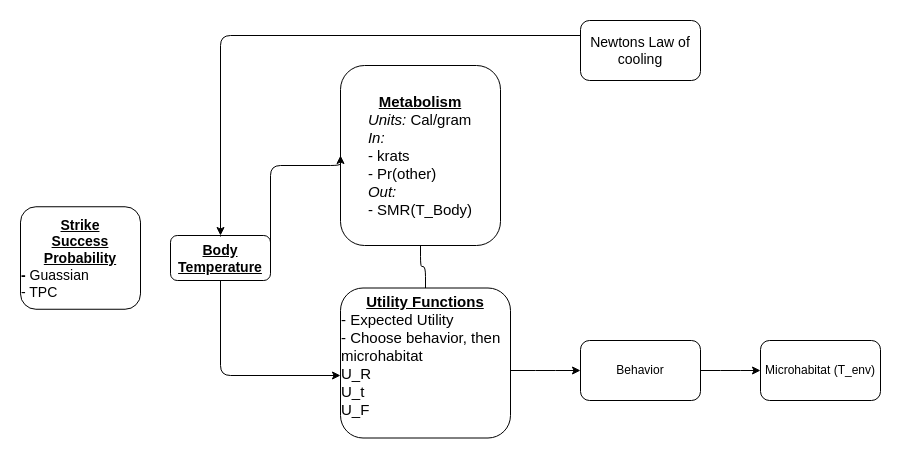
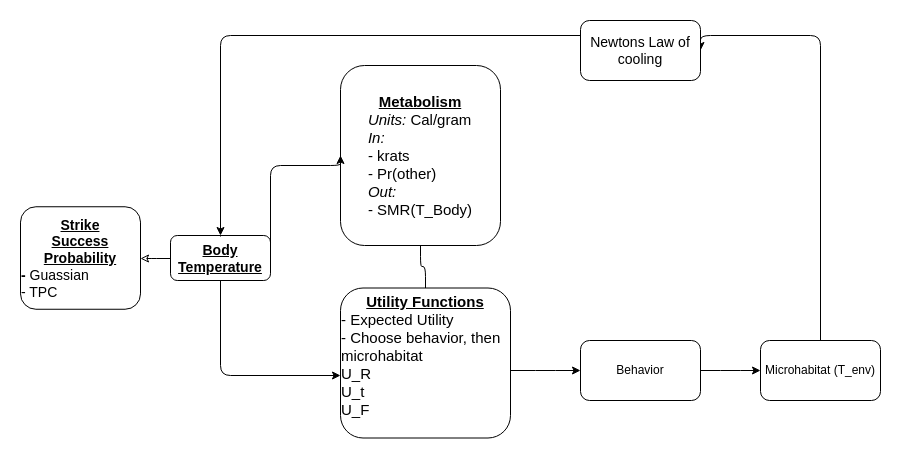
  <mxCell id="0" />
  <mxCell id="1" parent="0" />
  <mxCell id="2" value="&lt;u style=&quot;font-size: 15px; background-color: initial;&quot;&gt;&lt;b&gt;Metabolism&lt;/b&gt;&lt;/u&gt;&lt;br&gt;&lt;div style=&quot;font-size: 15px;&quot;&gt;&lt;div align=&quot;left&quot;&gt;&lt;font style=&quot;font-size: 15px;&quot;&gt;&lt;font style=&quot;font-size: 15px;&quot;&gt;&lt;i&gt;Units:&lt;/i&gt; Cal/gram&lt;br&gt;&lt;i&gt;In:&lt;/i&gt;&lt;br&gt;- krats&lt;br&gt;- Pr(other)&lt;br&gt;&lt;i&gt;Out:&lt;/i&gt;&lt;br&gt;- SMR(T_Body)&lt;/font&gt;&lt;font style=&quot;font-size: 15px;&quot;&gt;&lt;br&gt;&lt;/font&gt;&lt;/font&gt;&lt;/div&gt;&lt;/div&gt;" style="rounded=1;whiteSpace=wrap;html=1;" vertex="1" parent="1"><mxGeometry x="340" y="65" width="160" height="180" as="geometry" /></mxCell>
  <mxCell id="3" value="" style="edgeStyle=elbowEdgeStyle;elbow=vertical;html=1;endArrow=classic;endFill=1;" edge="1" parent="1" source="5" target="9"><mxGeometry relative="1" as="geometry"><Array as="points"><mxPoint x="290" y="375" /></Array></mxGeometry></mxCell>
+ <mxCell id="4" value="" style="edgeStyle=elbowEdgeStyle;rounded=1;elbow=vertical;html=1;endArrow=classic;endFill=0;" edge="1" parent="1" source="5" target="10"><mxGeometry relative="1" as="geometry" /></mxCell>
  <mxCell id="5" value="&lt;font style=&quot;font-size: 13px;&quot;&gt;&lt;u style=&quot;font-size: 14px;&quot;&gt;&lt;b&gt;Body Temperature&lt;br&gt;&lt;/b&gt;&lt;/u&gt;&lt;/font&gt;" style="rounded=1;whiteSpace=wrap;html=1;" vertex="1" parent="1"><mxGeometry x="170" y="235" width="100" height="45" as="geometry" /></mxCell>
  <mxCell id="6" value="" style="edgeStyle=elbowEdgeStyle;rounded=1;orthogonalLoop=1;jettySize=auto;html=1;exitDx=0;exitDy=0;entryX=0;entryY=0.5;entryDx=0;entryDy=0;elbow=vertical;startArrow=none;exitX=1;exitY=0.5;" edge="1" parent="1" source="5" target="2"><mxGeometry relative="1" as="geometry"><mxPoint x="580" y="-25" as="sourcePoint" /><mxPoint x="500" y="42" as="targetPoint" /><Array as="points"><mxPoint x="310" y="165" /><mxPoint x="320" y="255" /><mxPoint x="360" y="305" /></Array></mxGeometry></mxCell>
  <mxCell id="7" value="" style="edgeStyle=elbowEdgeStyle;elbow=vertical;html=1;endArrow=none;endFill=0;" edge="1" parent="1" source="9" target="2"><mxGeometry relative="1" as="geometry" /></mxCell>
  <mxCell id="8" value="" style="edgeStyle=elbowEdgeStyle;rounded=1;elbow=vertical;html=1;endArrow=classic;endFill=1;" edge="1" parent="1" source="9" target="12"><mxGeometry relative="1" as="geometry" /></mxCell>
  <mxCell id="9" value="&lt;div style=&quot;font-size: 15px;&quot; align=&quot;center&quot;&gt;&lt;b&gt;&lt;u&gt;Utility Functions&lt;/u&gt;&lt;/b&gt;&lt;/div&gt;&lt;div style=&quot;font-size: 15px;&quot; align=&quot;left&quot;&gt;- Expected Utility&lt;/div&gt;&lt;div style=&quot;font-size: 15px;&quot; align=&quot;left&quot;&gt;- Choose behavior, then microhabitat&lt;/div&gt;&lt;div style=&quot;font-size: 15px;&quot; align=&quot;left&quot;&gt;U_R&lt;/div&gt;&lt;div style=&quot;font-size: 15px;&quot; align=&quot;left&quot;&gt;U_t&lt;/div&gt;&lt;div style=&quot;font-size: 15px;&quot; align=&quot;left&quot;&gt;U_F&lt;br&gt;&lt;/div&gt;&lt;div&gt;&lt;br&gt;&lt;/div&gt;" style="whiteSpace=wrap;html=1;rounded=1;" vertex="1" parent="1"><mxGeometry x="340" y="287.5" width="170" height="150" as="geometry" /></mxCell>
  <mxCell id="10" value="&lt;div style=&quot;font-size: 14px;&quot;&gt;&lt;u&gt;&lt;b&gt;Strike&lt;/b&gt;&lt;/u&gt;&lt;/div&gt;&lt;div style=&quot;font-size: 14px;&quot;&gt;&lt;u&gt;&lt;b&gt;Success Probability&lt;/b&gt;&lt;/u&gt;&lt;/div&gt;&lt;div style=&quot;font-size: 14px;&quot; align=&quot;left&quot;&gt;&lt;b&gt;-&amp;nbsp;&lt;/b&gt;Guassian&lt;/div&gt;&lt;div style=&quot;font-size: 14px;&quot; align=&quot;left&quot;&gt;- TPC&lt;/div&gt;" style="whiteSpace=wrap;html=1;rounded=1;" vertex="1" parent="1"><mxGeometry x="20" y="206.25" width="120" height="102.5" as="geometry" /></mxCell>
  <mxCell id="11" value="" style="edgeStyle=elbowEdgeStyle;rounded=1;elbow=vertical;html=1;endArrow=classic;endFill=1;" edge="1" parent="1" source="12" target="14"><mxGeometry relative="1" as="geometry" /></mxCell>
  <mxCell id="12" value="Behavior" style="whiteSpace=wrap;html=1;rounded=1;" vertex="1" parent="1"><mxGeometry x="580" y="340" width="120" height="60" as="geometry" /></mxCell>
+ <mxCell id="13" value="" style="edgeStyle=elbowEdgeStyle;rounded=1;elbow=vertical;html=1;endArrow=classic;endFill=1;entryX=1;entryY=0.5;entryDx=0;entryDy=0;" edge="1" parent="1" source="14" target="17"><mxGeometry relative="1" as="geometry"><mxPoint x="520" y="55" as="targetPoint" /><Array as="points"><mxPoint x="660" y="35" /><mxPoint x="520" y="55" /></Array></mxGeometry></mxCell>
  <mxCell id="14" value="Microhabitat (T_env)" style="whiteSpace=wrap;html=1;rounded=1;" vertex="1" parent="1"><mxGeometry x="760" y="340" width="120" height="60" as="geometry" /></mxCell>
  <mxCell id="15" value="" style="edgeStyle=elbowEdgeStyle;rounded=1;orthogonalLoop=1;jettySize=auto;html=1;exitX=0.5;exitY=0;exitDx=0;exitDy=0;entryDx=0;entryDy=0;elbow=vertical;endArrow=none;" edge="1" parent="1" source="5"><mxGeometry relative="1" as="geometry"><mxPoint x="220" y="235" as="sourcePoint" /><mxPoint x="220" y="236.25" as="targetPoint" /><Array as="points" /></mxGeometry></mxCell>
  <mxCell id="16" value="" style="edgeStyle=elbowEdgeStyle;rounded=1;elbow=vertical;html=1;fontSize=14;endArrow=classic;endFill=1;entryX=0.5;entryY=0;entryDx=0;entryDy=0;" edge="1" parent="1" source="17" target="5"><mxGeometry relative="1" as="geometry"><mxPoint x="250" y="35" as="targetPoint" /><Array as="points"><mxPoint x="310" y="35" /></Array></mxGeometry></mxCell>
  <mxCell id="17" value="&lt;font style=&quot;font-size: 14px;&quot;&gt;Newtons Law of cooling&lt;/font&gt;" style="whiteSpace=wrap;html=1;rounded=1;" vertex="1" parent="1"><mxGeometry x="580" y="20" width="120" height="60" as="geometry" /></mxCell>
